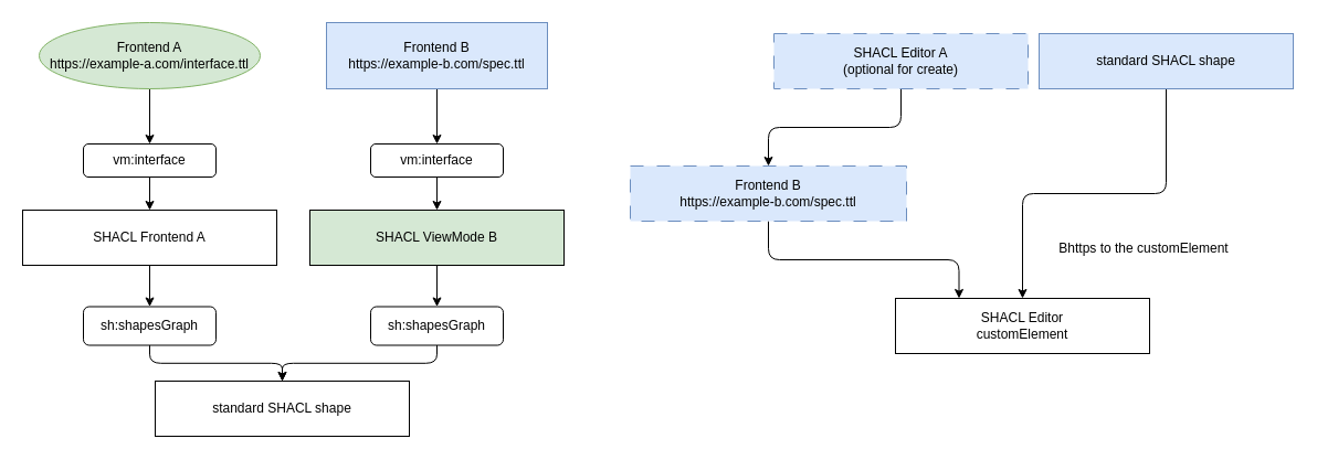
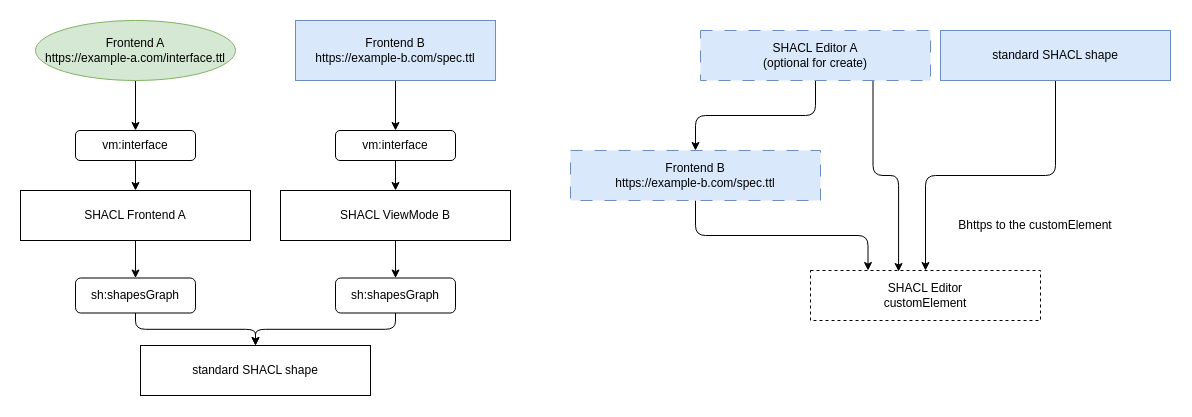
  <mxCell id="0" />
  <mxCell id="1" parent="0" />
  <mxCell id="2" style="edgeStyle=orthogonalEdgeStyle;html=1;exitX=0.5;exitY=1;exitDx=0;exitDy=0;" edge="1" parent="1" source="3" target="13"><mxGeometry relative="1" as="geometry" /></mxCell>
  <mxCell id="3" value="Frontend A&lt;br&gt;https://example-a.com/interface.ttl" style="ellipse;whiteSpace=wrap;html=1;fillColor=#d5e8d4;strokeColor=#82b366;" vertex="1" parent="1"><mxGeometry x="35" y="20" width="200" height="60" as="geometry" /></mxCell>
  <mxCell id="4" style="edgeStyle=orthogonalEdgeStyle;html=1;exitX=0.5;exitY=1;exitDx=0;exitDy=0;" edge="1" parent="1" source="5" target="15"><mxGeometry relative="1" as="geometry" /></mxCell>
  <mxCell id="5" value="Frontend B&lt;br&gt;https://example-b.com/spec.ttl" style="rounded=0;whiteSpace=wrap;html=1;fillColor=#dae8fc;strokeColor=#6c8ebf;" vertex="1" parent="1"><mxGeometry x="295" y="20" width="200" height="60" as="geometry" /></mxCell>
- <mxCell id="6" value="SHACL Editor&lt;br&gt;customElement" style="rounded=0;whiteSpace=wrap;html=1;" vertex="1" parent="1"><mxGeometry x="810" y="270" width="230" height="50" as="geometry" /></mxCell>
+ <mxCell id="6" value="SHACL Editor&lt;br&gt;customElement" style="rounded=0;whiteSpace=wrap;html=1;dashed=1;" vertex="1" parent="1"><mxGeometry x="810" y="270" width="230" height="50" as="geometry" /></mxCell>
  <mxCell id="7" style="edgeStyle=orthogonalEdgeStyle;html=1;exitX=0.5;exitY=1;exitDx=0;exitDy=0;entryX=0.5;entryY=0;entryDx=0;entryDy=0;" edge="1" parent="1" source="8" target="25"><mxGeometry relative="1" as="geometry" /></mxCell>
  <mxCell id="8" value="SHACL Frontend A" style="rounded=0;whiteSpace=wrap;html=1;" vertex="1" parent="1"><mxGeometry x="20" y="190" width="230" height="50" as="geometry" /></mxCell>
  <mxCell id="9" style="edgeStyle=orthogonalEdgeStyle;html=1;exitX=0.5;exitY=1;exitDx=0;exitDy=0;" edge="1" parent="1" source="10" target="27"><mxGeometry relative="1" as="geometry" /></mxCell>
- <mxCell id="10" value="SHACL ViewMode B" style="rounded=0;whiteSpace=wrap;html=1;fillColor=#d5e8d4;" vertex="1" parent="1"><mxGeometry x="280" y="190" width="230" height="50" as="geometry" /></mxCell>
+ <mxCell id="10" value="SHACL ViewMode B" style="rounded=0;whiteSpace=wrap;html=1;" vertex="1" parent="1"><mxGeometry x="280" y="190" width="230" height="50" as="geometry" /></mxCell>
  <mxCell id="11" value="standard SHACL shape" style="rounded=0;whiteSpace=wrap;html=1;" vertex="1" parent="1"><mxGeometry x="140" y="345" width="230" height="50" as="geometry" /></mxCell>
  <mxCell id="12" style="edgeStyle=orthogonalEdgeStyle;html=1;exitX=0.5;exitY=1;exitDx=0;exitDy=0;entryX=0.5;entryY=0;entryDx=0;entryDy=0;" edge="1" parent="1" source="13" target="8"><mxGeometry relative="1" as="geometry" /></mxCell>
  <mxCell id="13" value="vm:interface" style="rounded=1;whiteSpace=wrap;html=1;" vertex="1" parent="1"><mxGeometry x="75" y="130" width="120" height="30" as="geometry" /></mxCell>
  <mxCell id="14" style="edgeStyle=orthogonalEdgeStyle;html=1;exitX=0.5;exitY=1;exitDx=0;exitDy=0;entryX=0.5;entryY=0;entryDx=0;entryDy=0;" edge="1" parent="1" source="15" target="10"><mxGeometry relative="1" as="geometry" /></mxCell>
  <mxCell id="15" value="vm:interface" style="rounded=1;whiteSpace=wrap;html=1;" vertex="1" parent="1"><mxGeometry x="335" y="130" width="120" height="30" as="geometry" /></mxCell>
  <mxCell id="16" style="edgeStyle=orthogonalEdgeStyle;html=1;exitX=0.5;exitY=1;exitDx=0;exitDy=0;" edge="1" parent="1" source="18" target="22"><mxGeometry relative="1" as="geometry" /></mxCell>
+ <mxCell id="17" style="edgeStyle=orthogonalEdgeStyle;html=1;exitX=0.75;exitY=1;exitDx=0;exitDy=0;entryX=0.383;entryY=0.02;entryDx=0;entryDy=0;entryPerimeter=0;" edge="1" parent="1" source="18" target="6"><mxGeometry relative="1" as="geometry" /></mxCell>
  <mxCell id="18" value="SHACL Editor A&lt;br&gt;(optional for create)" style="rounded=0;whiteSpace=wrap;html=1;fillColor=#dae8fc;strokeColor=#6c8ebf;dashed=1;dashPattern=12 12;" vertex="1" parent="1"><mxGeometry x="700" y="30" width="230" height="50" as="geometry" /></mxCell>
  <mxCell id="19" style="edgeStyle=orthogonalEdgeStyle;html=1;exitX=0.5;exitY=1;exitDx=0;exitDy=0;" edge="1" parent="1" source="20" target="6"><mxGeometry relative="1" as="geometry" /></mxCell>
  <mxCell id="20" value="standard SHACL shape" style="rounded=0;whiteSpace=wrap;html=1;fillColor=#dae8fc;strokeColor=#6c8ebf;" vertex="1" parent="1"><mxGeometry x="940" y="30" width="230" height="50" as="geometry" /></mxCell>
  <mxCell id="21" style="edgeStyle=orthogonalEdgeStyle;html=1;exitX=0.5;exitY=1;exitDx=0;exitDy=0;entryX=0.25;entryY=0;entryDx=0;entryDy=0;" edge="1" parent="1" source="22" target="6"><mxGeometry relative="1" as="geometry" /></mxCell>
  <mxCell id="22" value="Frontend B&lt;br style=&quot;border-color: var(--border-color);&quot;&gt;https://example-b.com/spec.ttl" style="rounded=0;whiteSpace=wrap;html=1;fillColor=#dae8fc;strokeColor=#6c8ebf;dashed=1;dashPattern=12 12;" vertex="1" parent="1"><mxGeometry x="570" y="150" width="250" height="50" as="geometry" /></mxCell>
  <mxCell id="23" value="Bhttps to the customElement" style="text;html=1;strokeColor=none;fillColor=none;align=center;verticalAlign=middle;whiteSpace=wrap;rounded=0;" vertex="1" parent="1"><mxGeometry x="950" y="210" width="170" height="30" as="geometry" /></mxCell>
  <mxCell id="24" style="edgeStyle=orthogonalEdgeStyle;html=1;exitX=0.5;exitY=1;exitDx=0;exitDy=0;" edge="1" parent="1" source="25" target="11"><mxGeometry relative="1" as="geometry" /></mxCell>
  <mxCell id="25" value="sh:shapesGraph" style="rounded=1;whiteSpace=wrap;html=1;" vertex="1" parent="1"><mxGeometry x="75" y="277.5" width="120" height="35" as="geometry" /></mxCell>
  <mxCell id="26" style="edgeStyle=orthogonalEdgeStyle;html=1;exitX=0.5;exitY=1;exitDx=0;exitDy=0;" edge="1" parent="1" source="27" target="11"><mxGeometry relative="1" as="geometry" /></mxCell>
  <mxCell id="27" value="sh:shapesGraph" style="rounded=1;whiteSpace=wrap;html=1;" vertex="1" parent="1"><mxGeometry x="335" y="277.5" width="120" height="35" as="geometry" /></mxCell>
